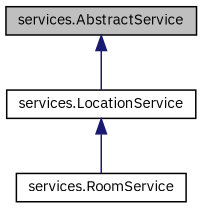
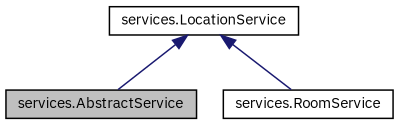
  digraph {
    fontname="IBM Plex Sans"
    node [color=black fillcolor=white fontname="IBM Plex Sans" fontsize=10 shape=record style=filled]
    edge [color=midnightblue dir=back fontname="IBM Plex Sans" fontsize=10 labelfontname=Helvetica labelfontsize=10 style=solid]
    n1 [fillcolor=grey75 fontcolor=black height=0.2 label="services.AbstractService" width=0.4]
    n2 [height=0.2 label="services.LocationService" width=0.4]
    n3 [height=0.2 label="services.RoomService" width=0.4]
-   n1 -> n2
+   n2 -> n1
    n2 -> n3
  }
